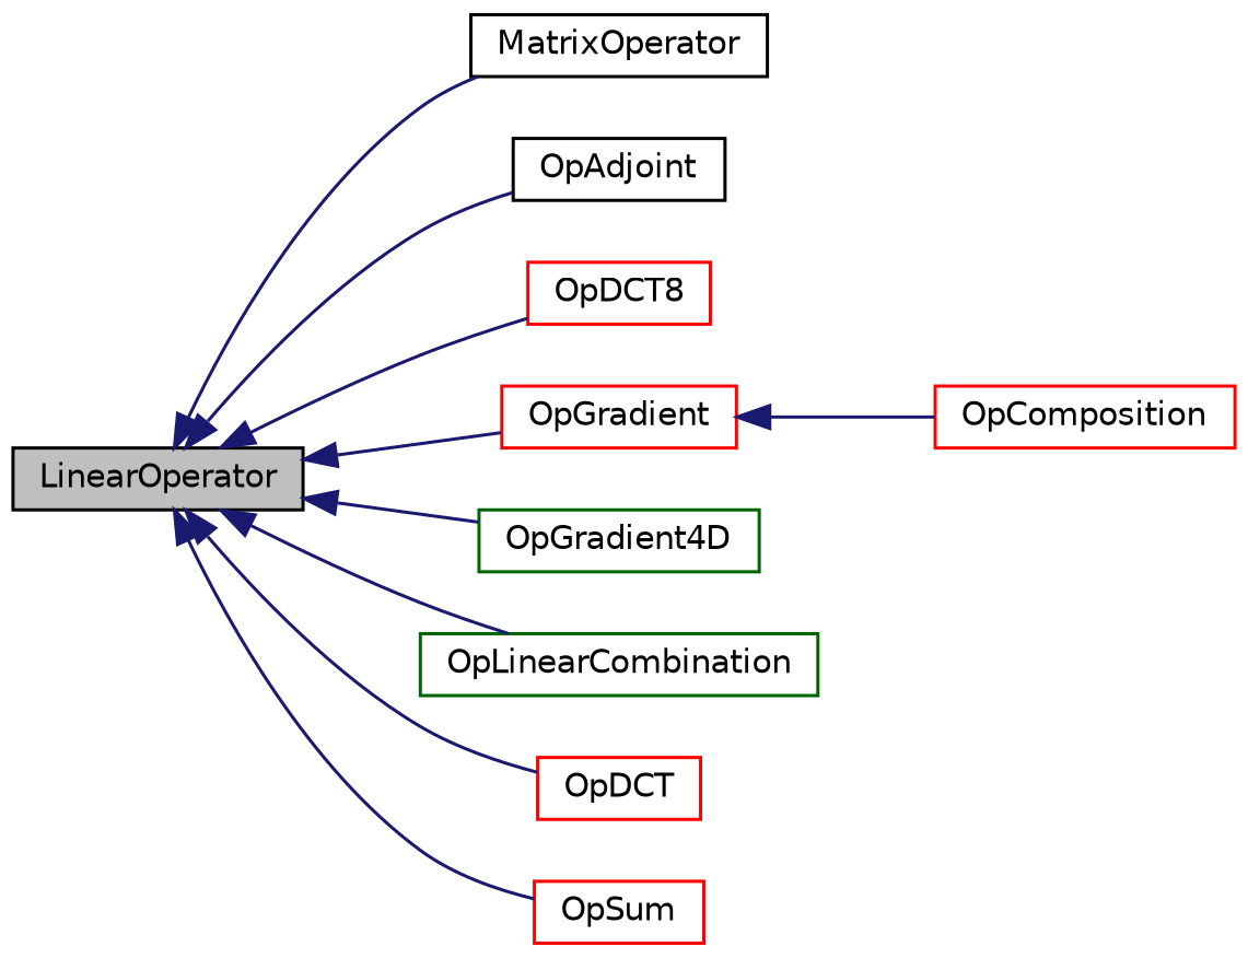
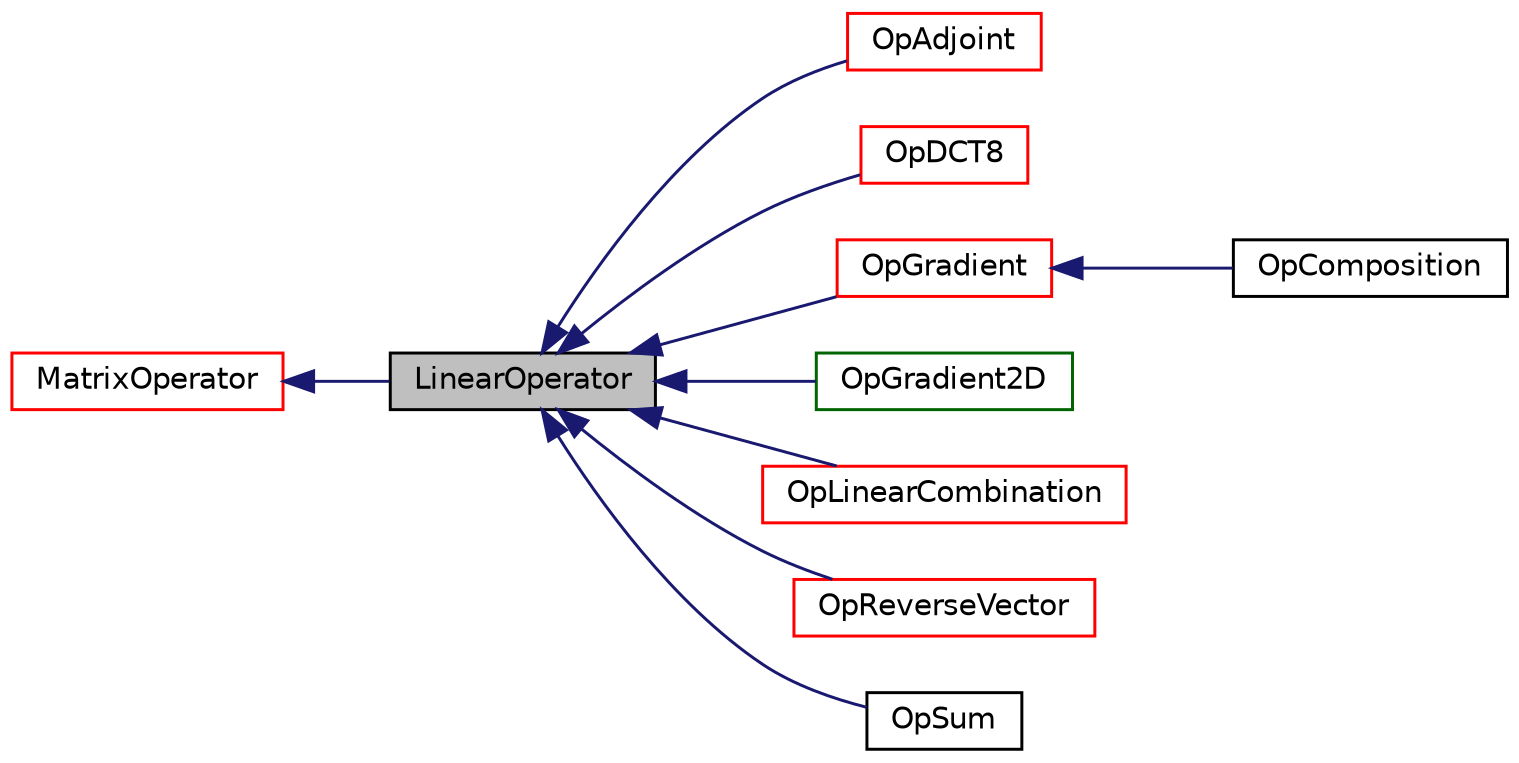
  digraph {
    rankdir=LR
    node [color=black fillcolor=white fontname=Helvetica fontsize=10 shape=record style=filled]
    edge [color=midnightblue dir=back fontname=Helvetica fontsize=10 labelfontname=Helvetica labelfontsize=10 style=solid]
    n1 [fillcolor=grey75 fontcolor=black height=0.2 label=LinearOperator width=0.4]
-   n2 [height=0.2 label=MatrixOperator width=0.4]
-   n3 [height=0.2 label=OpAdjoint width=0.4]
+   n2 [color=red height=0.2 label=MatrixOperator width=0.4]
+   n3 [color=red height=0.2 label=OpAdjoint width=0.4]
    n4 [color=red height=0.2 label=OpDCT8 width=0.4]
    n5 [color=red height=0.2 label=OpGradient width=0.4]
-   n6 [color=darkgreen height=0.2 label=OpGradient4D width=0.4]
-   n7 [color=darkgreen height=0.2 label=OpLinearCombination width=0.4]
-   n8 [color=red height=0.2 label=OpDCT width=0.4]
-   n9 [color=red height=0.2 label=OpSum width=0.4]
-   n10 [color=red height=0.2 label=OpComposition width=0.4]
-   n1 -> n2
+   n6 [color=darkgreen height=0.2 label=OpGradient2D width=0.4]
+   n7 [color=red height=0.2 label=OpLinearCombination width=0.4]
+   n8 [color=red height=0.2 label=OpReverseVector width=0.4]
+   n9 [height=0.2 label=OpSum width=0.4]
+   n10 [height=0.2 label=OpComposition width=0.4]
+   n2 -> n1
    n1 -> n3
    n1 -> n4
    n1 -> n5
    n1 -> n6
    n1 -> n7
    n1 -> n8
    n1 -> n9
    n5 -> n10
  }
